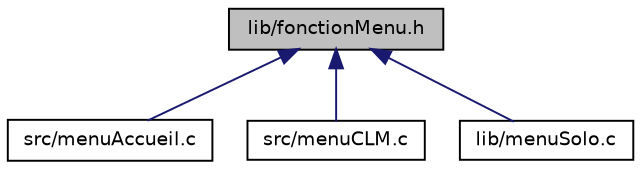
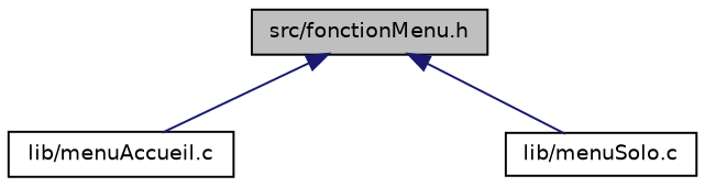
  digraph {
    fontname="DejaVu Sans"
    node [color=black fillcolor=white fontname="DejaVu Sans" fontsize=10 shape=record style=filled]
    edge [color=midnightblue dir=back fontname="DejaVu Sans" fontsize=10 labelfontname=Helvetica labelfontsize=10 style=solid]
-   n1 [fillcolor=grey75 fontcolor=black height=0.2 label="lib/fonctionMenu.h" width=0.4]
-   n2 [height=0.2 label="src/menuAccueil.c" width=0.4]
-   n3 [height=0.2 label="src/menuCLM.c" width=0.4]
+   n1 [fillcolor=grey75 fontcolor=black height=0.2 label="src/fonctionMenu.h" width=0.4]
+   n2 [height=0.2 label="lib/menuAccueil.c" width=0.4]
    n4 [height=0.2 label="lib/menuSolo.c" width=0.4]
    n1 -> n2
-   n1 -> n3
    n1 -> n4
  }
